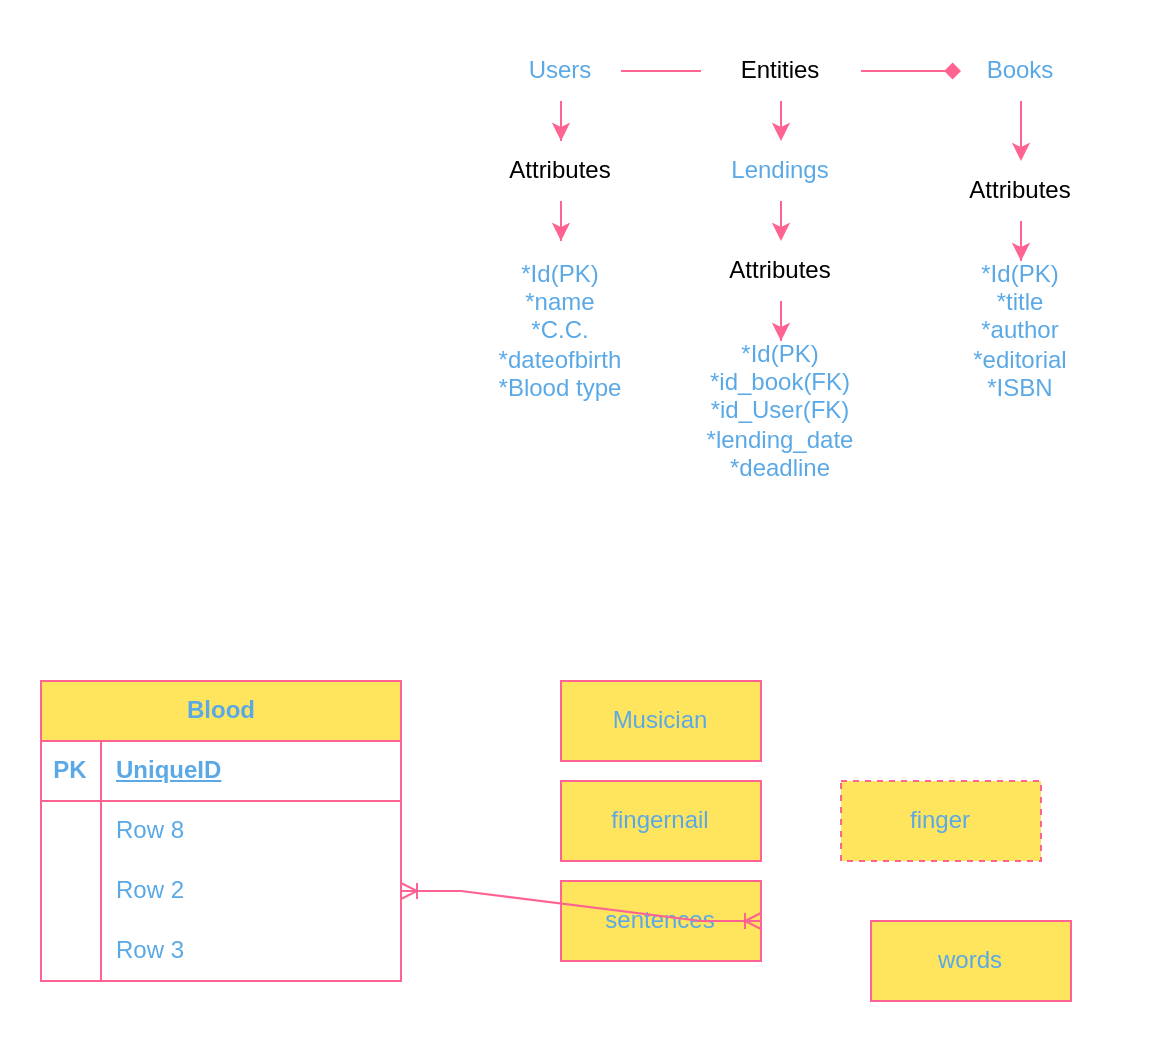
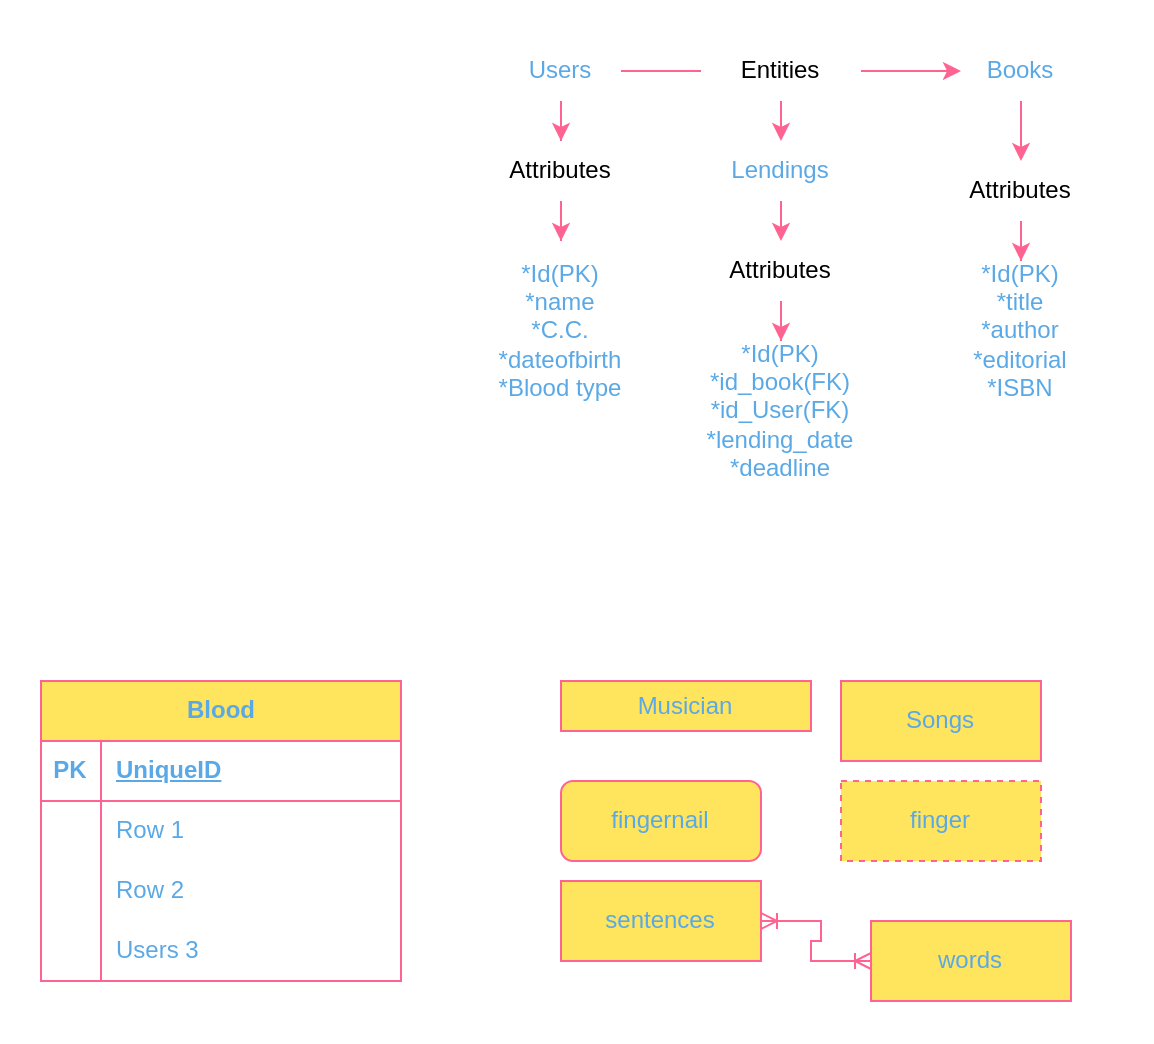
  <mxCell id="0" />
  <mxCell id="1" parent="0" />
  <mxCell id="2" style="edgeStyle=orthogonalEdgeStyle;rounded=0;orthogonalLoop=1;jettySize=auto;html=1;strokeColor=#FF6392;fontColor=#5AA9E6;fillColor=#FFE45E;" edge="1" parent="1" source="5"><mxGeometry relative="1" as="geometry"><mxPoint x="390" y="70" as="targetPoint" /></mxGeometry></mxCell>
  <mxCell id="3" style="edgeStyle=orthogonalEdgeStyle;rounded=0;orthogonalLoop=1;jettySize=auto;html=1;strokeColor=#FF6392;fontColor=#5AA9E6;fillColor=#FFE45E;endArrow=none;" edge="1" parent="1" source="5" target="9"><mxGeometry relative="1" as="geometry" /></mxCell>
- <mxCell id="4" style="edgeStyle=orthogonalEdgeStyle;rounded=0;orthogonalLoop=1;jettySize=auto;html=1;strokeColor=#FF6392;fontColor=#5AA9E6;fillColor=#FFE45E;endArrow=diamond;" edge="1" parent="1" source="5" target="11"><mxGeometry relative="1" as="geometry" /></mxCell>
+ <mxCell id="4" style="edgeStyle=orthogonalEdgeStyle;rounded=0;orthogonalLoop=1;jettySize=auto;html=1;strokeColor=#FF6392;fontColor=#5AA9E6;fillColor=#FFE45E;" edge="1" parent="1" source="5" target="11"><mxGeometry relative="1" as="geometry" /></mxCell>
  <mxCell id="5" value="Entities" style="text;strokeColor=none;align=center;fillColor=none;html=1;verticalAlign=middle;whiteSpace=wrap;rounded=0;fontColor=#000000;" vertex="1" parent="1"><mxGeometry x="350" y="20" width="80" height="30" as="geometry" /></mxCell>
  <mxCell id="6" style="edgeStyle=orthogonalEdgeStyle;rounded=0;orthogonalLoop=1;jettySize=auto;html=1;strokeColor=#FF6392;fontColor=#5AA9E6;fillColor=#FFE45E;" edge="1" parent="1" source="7"><mxGeometry relative="1" as="geometry"><mxPoint x="390" y="120" as="targetPoint" /></mxGeometry></mxCell>
  <mxCell id="7" value="Lendings" style="text;strokeColor=none;align=center;fillColor=none;html=1;verticalAlign=middle;whiteSpace=wrap;rounded=0;fontColor=#5AA9E6;" vertex="1" parent="1"><mxGeometry x="360" y="70" width="60" height="30" as="geometry" /></mxCell>
  <mxCell id="8" style="edgeStyle=orthogonalEdgeStyle;rounded=0;orthogonalLoop=1;jettySize=auto;html=1;strokeColor=#FF6392;fontColor=#5AA9E6;fillColor=#FFE45E;" edge="1" parent="1" source="9" target="30"><mxGeometry relative="1" as="geometry" /></mxCell>
  <mxCell id="9" value="Users" style="text;strokeColor=none;align=center;fillColor=none;html=1;verticalAlign=middle;whiteSpace=wrap;rounded=0;fontColor=#5AA9E6;" vertex="1" parent="1"><mxGeometry x="250" y="20" width="60" height="30" as="geometry" /></mxCell>
  <mxCell id="10" style="edgeStyle=orthogonalEdgeStyle;rounded=0;orthogonalLoop=1;jettySize=auto;html=1;strokeColor=#FF6392;fontColor=#5AA9E6;fillColor=#FFE45E;" edge="1" parent="1" source="11" target="26"><mxGeometry relative="1" as="geometry" /></mxCell>
  <mxCell id="11" value="Books" style="text;strokeColor=none;align=center;fillColor=none;html=1;verticalAlign=middle;whiteSpace=wrap;rounded=0;fontColor=#5AA9E6;" vertex="1" parent="1"><mxGeometry x="480" y="20" width="60" height="30" as="geometry" /></mxCell>
  <mxCell id="12" value="Blood" style="shape=table;startSize=30;container=1;collapsible=1;childLayout=tableLayout;fixedRows=1;rowLines=0;fontStyle=1;align=center;resizeLast=1;html=1;strokeColor=#FF6392;fontColor=#5AA9E6;fillColor=#FFE45E;" vertex="1" parent="1"><mxGeometry x="20" y="340" width="180" height="150" as="geometry" /></mxCell>
  <mxCell id="13" value="" style="shape=tableRow;horizontal=0;startSize=0;swimlaneHead=0;swimlaneBody=0;fillColor=none;collapsible=0;dropTarget=0;points=[[0,0.5],[1,0.5]];portConstraint=eastwest;top=0;left=0;right=0;bottom=1;strokeColor=#FF6392;fontColor=#5AA9E6;" vertex="1" parent="12"><mxGeometry y="30" width="180" height="30" as="geometry" /></mxCell>
  <mxCell id="14" value="PK" style="shape=partialRectangle;connectable=0;fillColor=none;top=0;left=0;bottom=0;right=0;fontStyle=1;overflow=hidden;whiteSpace=wrap;html=1;strokeColor=#FF6392;fontColor=#5AA9E6;" vertex="1" parent="13"><mxGeometry width="30" height="30" as="geometry"><mxRectangle width="30" height="30" as="alternateBounds" /></mxGeometry></mxCell>
  <mxCell id="15" value="UniqueID" style="shape=partialRectangle;connectable=0;fillColor=none;top=0;left=0;bottom=0;right=0;align=left;spacingLeft=6;fontStyle=5;overflow=hidden;whiteSpace=wrap;html=1;strokeColor=#FF6392;fontColor=#5AA9E6;" vertex="1" parent="13"><mxGeometry x="30" width="150" height="30" as="geometry"><mxRectangle width="150" height="30" as="alternateBounds" /></mxGeometry></mxCell>
  <mxCell id="16" value="" style="shape=tableRow;horizontal=0;startSize=0;swimlaneHead=0;swimlaneBody=0;fillColor=none;collapsible=0;dropTarget=0;points=[[0,0.5],[1,0.5]];portConstraint=eastwest;top=0;left=0;right=0;bottom=0;strokeColor=#FF6392;fontColor=#5AA9E6;" vertex="1" parent="12"><mxGeometry y="60" width="180" height="30" as="geometry" /></mxCell>
  <mxCell id="17" value="" style="shape=partialRectangle;connectable=0;fillColor=none;top=0;left=0;bottom=0;right=0;editable=1;overflow=hidden;whiteSpace=wrap;html=1;strokeColor=#FF6392;fontColor=#5AA9E6;" vertex="1" parent="16"><mxGeometry width="30" height="30" as="geometry"><mxRectangle width="30" height="30" as="alternateBounds" /></mxGeometry></mxCell>
- <mxCell id="18" value="Row 8" style="shape=partialRectangle;connectable=0;fillColor=none;top=0;left=0;bottom=0;right=0;align=left;spacingLeft=6;overflow=hidden;whiteSpace=wrap;html=1;strokeColor=#FF6392;fontColor=#5AA9E6;" vertex="1" parent="16"><mxGeometry x="30" width="150" height="30" as="geometry"><mxRectangle width="150" height="30" as="alternateBounds" /></mxGeometry></mxCell>
+ <mxCell id="18" value="Row 1" style="shape=partialRectangle;connectable=0;fillColor=none;top=0;left=0;bottom=0;right=0;align=left;spacingLeft=6;overflow=hidden;whiteSpace=wrap;html=1;strokeColor=#FF6392;fontColor=#5AA9E6;" vertex="1" parent="16"><mxGeometry x="30" width="150" height="30" as="geometry"><mxRectangle width="150" height="30" as="alternateBounds" /></mxGeometry></mxCell>
  <mxCell id="19" value="" style="shape=tableRow;horizontal=0;startSize=0;swimlaneHead=0;swimlaneBody=0;fillColor=none;collapsible=0;dropTarget=0;points=[[0,0.5],[1,0.5]];portConstraint=eastwest;top=0;left=0;right=0;bottom=0;strokeColor=#FF6392;fontColor=#5AA9E6;" vertex="1" parent="12"><mxGeometry y="90" width="180" height="30" as="geometry" /></mxCell>
  <mxCell id="20" value="" style="shape=partialRectangle;connectable=0;fillColor=none;top=0;left=0;bottom=0;right=0;editable=1;overflow=hidden;whiteSpace=wrap;html=1;strokeColor=#FF6392;fontColor=#5AA9E6;" vertex="1" parent="19"><mxGeometry width="30" height="30" as="geometry"><mxRectangle width="30" height="30" as="alternateBounds" /></mxGeometry></mxCell>
  <mxCell id="21" value="Row 2" style="shape=partialRectangle;connectable=0;fillColor=none;top=0;left=0;bottom=0;right=0;align=left;spacingLeft=6;overflow=hidden;whiteSpace=wrap;html=1;strokeColor=#FF6392;fontColor=#5AA9E6;" vertex="1" parent="19"><mxGeometry x="30" width="150" height="30" as="geometry"><mxRectangle width="150" height="30" as="alternateBounds" /></mxGeometry></mxCell>
  <mxCell id="22" value="" style="shape=tableRow;horizontal=0;startSize=0;swimlaneHead=0;swimlaneBody=0;fillColor=none;collapsible=0;dropTarget=0;points=[[0,0.5],[1,0.5]];portConstraint=eastwest;top=0;left=0;right=0;bottom=0;strokeColor=#FF6392;fontColor=#5AA9E6;" vertex="1" parent="12"><mxGeometry y="120" width="180" height="30" as="geometry" /></mxCell>
  <mxCell id="23" value="" style="shape=partialRectangle;connectable=0;fillColor=none;top=0;left=0;bottom=0;right=0;editable=1;overflow=hidden;whiteSpace=wrap;html=1;strokeColor=#FF6392;fontColor=#5AA9E6;" vertex="1" parent="22"><mxGeometry width="30" height="30" as="geometry"><mxRectangle width="30" height="30" as="alternateBounds" /></mxGeometry></mxCell>
- <mxCell id="24" value="Row 3" style="shape=partialRectangle;connectable=0;fillColor=none;top=0;left=0;bottom=0;right=0;align=left;spacingLeft=6;overflow=hidden;whiteSpace=wrap;html=1;strokeColor=#FF6392;fontColor=#5AA9E6;" vertex="1" parent="22"><mxGeometry x="30" width="150" height="30" as="geometry"><mxRectangle width="150" height="30" as="alternateBounds" /></mxGeometry></mxCell>
+ <mxCell id="24" value="Users 3" style="shape=partialRectangle;connectable=0;fillColor=none;top=0;left=0;bottom=0;right=0;align=left;spacingLeft=6;overflow=hidden;whiteSpace=wrap;html=1;strokeColor=#FF6392;fontColor=#5AA9E6;" vertex="1" parent="22"><mxGeometry x="30" width="150" height="30" as="geometry"><mxRectangle width="150" height="30" as="alternateBounds" /></mxGeometry></mxCell>
  <mxCell id="25" style="edgeStyle=orthogonalEdgeStyle;rounded=0;orthogonalLoop=1;jettySize=auto;html=1;strokeColor=#FF6392;fontColor=#5AA9E6;fillColor=#FFE45E;" edge="1" parent="1" source="26" target="31"><mxGeometry relative="1" as="geometry" /></mxCell>
  <mxCell id="26" value="Attributes" style="text;strokeColor=none;align=center;fillColor=none;html=1;verticalAlign=middle;whiteSpace=wrap;rounded=0;fontColor=#000000;" vertex="1" parent="1"><mxGeometry x="480" y="80" width="60" height="30" as="geometry" /></mxCell>
  <mxCell id="27" style="edgeStyle=orthogonalEdgeStyle;rounded=0;orthogonalLoop=1;jettySize=auto;html=1;strokeColor=#FF6392;fontColor=#5AA9E6;fillColor=#FFE45E;" edge="1" parent="1" source="28" target="33"><mxGeometry relative="1" as="geometry" /></mxCell>
  <mxCell id="28" value="&lt;span style=&quot;color: rgb(0, 0, 0);&quot;&gt;Attributes&lt;/span&gt;" style="text;strokeColor=none;align=center;fillColor=none;html=1;verticalAlign=middle;whiteSpace=wrap;rounded=0;fontColor=#5AA9E6;" vertex="1" parent="1"><mxGeometry x="360" y="120" width="60" height="30" as="geometry" /></mxCell>
  <mxCell id="29" style="edgeStyle=orthogonalEdgeStyle;rounded=0;orthogonalLoop=1;jettySize=auto;html=1;strokeColor=#FF6392;fontColor=#5AA9E6;fillColor=#FFE45E;" edge="1" parent="1" source="30" target="32"><mxGeometry relative="1" as="geometry" /></mxCell>
  <mxCell id="30" value="&lt;span style=&quot;color: rgb(0, 0, 0);&quot;&gt;Attributes&lt;/span&gt;" style="text;strokeColor=none;align=center;fillColor=none;html=1;verticalAlign=middle;whiteSpace=wrap;rounded=0;fontColor=#5AA9E6;" vertex="1" parent="1"><mxGeometry x="250" y="70" width="60" height="30" as="geometry" /></mxCell>
  <mxCell id="31" value="*Id(PK)&lt;div&gt;*title&lt;/div&gt;&lt;div&gt;*author&lt;/div&gt;&lt;div&gt;*editorial&lt;/div&gt;&lt;div&gt;*ISBN&lt;/div&gt;" style="text;strokeColor=none;align=center;fillColor=none;html=1;verticalAlign=middle;whiteSpace=wrap;rounded=0;fontColor=#5AA9E6;" vertex="1" parent="1"><mxGeometry x="465" y="130" width="90" height="70" as="geometry" /></mxCell>
  <mxCell id="32" value="*Id(PK)&lt;div&gt;*name&lt;/div&gt;&lt;div&gt;*C.C.&lt;/div&gt;&lt;div&gt;*dateofbirth&lt;/div&gt;&lt;div&gt;*Blood type&lt;/div&gt;" style="text;strokeColor=none;align=center;fillColor=none;html=1;verticalAlign=middle;whiteSpace=wrap;rounded=0;fontColor=#5AA9E6;" vertex="1" parent="1"><mxGeometry x="240" y="120" width="80" height="90" as="geometry" /></mxCell>
  <mxCell id="33" value="*Id(PK)&lt;div&gt;*id_book(FK)&lt;/div&gt;&lt;div&gt;*id_User&lt;span style=&quot;background-color: initial;&quot;&gt;(FK)&lt;/span&gt;&lt;/div&gt;&lt;div&gt;*lending_date&lt;/div&gt;&lt;div&gt;*deadline&lt;/div&gt;" style="text;strokeColor=none;align=center;fillColor=none;html=1;verticalAlign=middle;whiteSpace=wrap;rounded=0;fontColor=#5AA9E6;" vertex="1" parent="1"><mxGeometry x="350" y="170" width="80" height="70" as="geometry" /></mxCell>
- <mxCell id="34" value="Musician" style="whiteSpace=wrap;html=1;align=center;strokeColor=#FF6392;fontColor=#5AA9E6;fillColor=#FFE45E;" vertex="1" parent="1"><mxGeometry x="280" y="340" width="100" height="40" as="geometry" /></mxCell>
- <mxCell id="35" value="fingernail" style="whiteSpace=wrap;html=1;align=center;strokeColor=#FF6392;fontColor=#5AA9E6;fillColor=#FFE45E;" vertex="1" parent="1"><mxGeometry x="280" y="390" width="100" height="40" as="geometry" /></mxCell>
+ <mxCell id="34" value="Musician" style="whiteSpace=wrap;html=1;align=center;strokeColor=#FF6392;fontColor=#5AA9E6;fillColor=#FFE45E;" vertex="1" parent="1"><mxGeometry x="280" y="340" width="125" height="25" as="geometry" /></mxCell>
+ <mxCell id="35" value="fingernail" style="whiteSpace=wrap;html=1;align=center;strokeColor=#FF6392;fontColor=#5AA9E6;fillColor=#FFE45E;rounded=1;" vertex="1" parent="1"><mxGeometry x="280" y="390" width="100" height="40" as="geometry" /></mxCell>
  <mxCell id="36" value="sentences" style="whiteSpace=wrap;html=1;align=center;strokeColor=#FF6392;fontColor=#5AA9E6;fillColor=#FFE45E;" vertex="1" parent="1"><mxGeometry x="280" y="440" width="100" height="40" as="geometry" /></mxCell>
  <mxCell id="37" value="words" style="whiteSpace=wrap;html=1;align=center;strokeColor=#FF6392;fontColor=#5AA9E6;fillColor=#FFE45E;" vertex="1" parent="1"><mxGeometry x="435" y="460" width="100" height="40" as="geometry" /></mxCell>
  <mxCell id="38" value="finger" style="whiteSpace=wrap;html=1;align=center;strokeColor=#FF6392;fontColor=#5AA9E6;fillColor=#FFE45E;dashed=1;" vertex="1" parent="1"><mxGeometry x="420" y="390" width="100" height="40" as="geometry" /></mxCell>
- <mxCell id="40" value="" style="edgeStyle=entityRelationEdgeStyle;fontSize=12;html=1;endArrow=ERoneToMany;startArrow=ERoneToMany;rounded=0;strokeColor=#FF6392;fontColor=#5AA9E6;fillColor=#FFE45E;exitX=1;exitY=0.5;exitDx=0;exitDy=0;" edge="1" parent="1" source="36" target="21"><mxGeometry width="100" height="100" relative="1" as="geometry"><mxPoint x="360" y="500" as="sourcePoint" /><mxPoint x="460" y="400" as="targetPoint" /></mxGeometry></mxCell>
+ <mxCell id="39" value="Songs" style="whiteSpace=wrap;html=1;align=center;strokeColor=#FF6392;fontColor=#5AA9E6;fillColor=#FFE45E;" vertex="1" parent="1"><mxGeometry x="420" y="340" width="100" height="40" as="geometry" /></mxCell>
+ <mxCell id="40" value="" style="edgeStyle=entityRelationEdgeStyle;fontSize=12;html=1;endArrow=ERoneToMany;startArrow=ERoneToMany;rounded=0;strokeColor=#FF6392;fontColor=#5AA9E6;fillColor=#FFE45E;exitX=1;exitY=0.5;exitDx=0;exitDy=0;" edge="1" parent="1" source="36" target="37"><mxGeometry width="100" height="100" relative="1" as="geometry"><mxPoint x="360" y="500" as="sourcePoint" /><mxPoint x="460" y="400" as="targetPoint" /></mxGeometry></mxCell>
